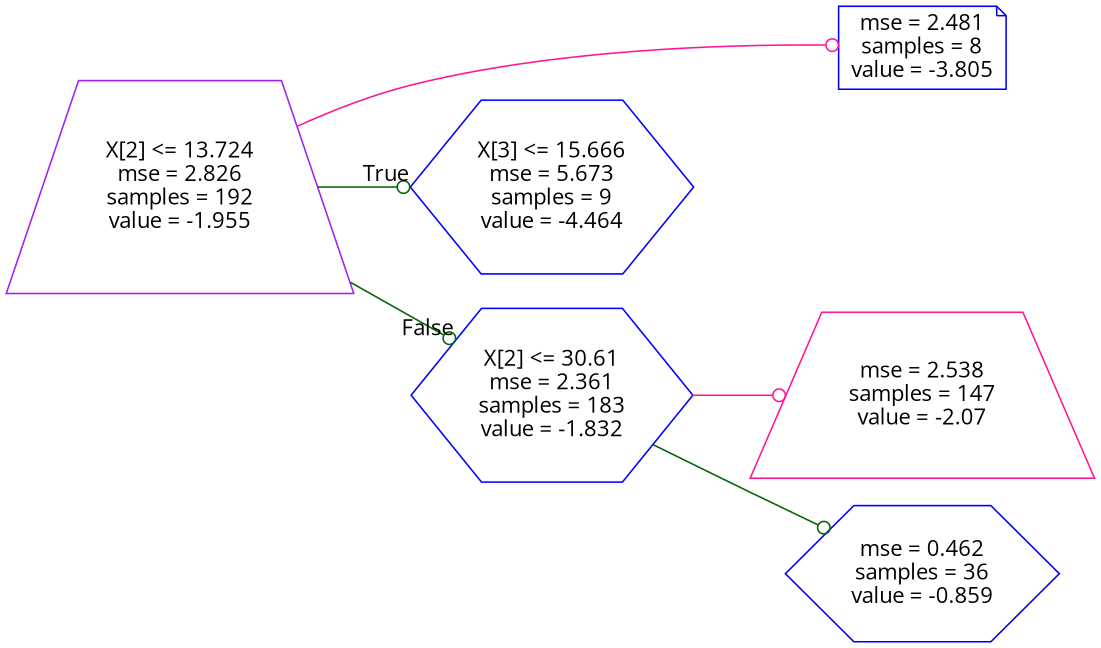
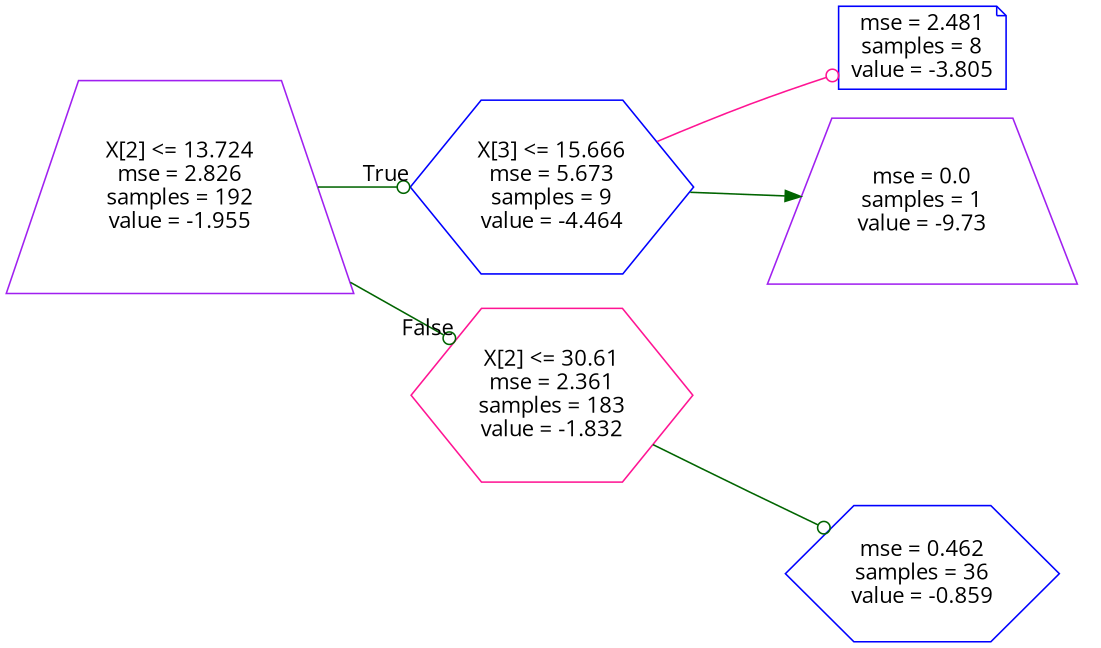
  digraph {
    fontname="Open Sans"
    rankdir=LR
    node [color=blue fontname="Open Sans" shape=trapezium]
    edge [arrowhead=odot color=darkgreen fontname="Open Sans"]
    n1 [color=purple label="X[2] <= 13.724\nmse = 2.826\nsamples = 192\nvalue = -1.955"]
    n2 [label="X[3] <= 15.666\nmse = 5.673\nsamples = 9\nvalue = -4.464" shape=hexagon]
-   n3 [label="X[2] <= 30.61\nmse = 2.361\nsamples = 183\nvalue = -1.832" shape=hexagon]
+   n3 [color=deeppink label="X[2] <= 30.61\nmse = 2.361\nsamples = 183\nvalue = -1.832" shape=hexagon]
    n4 [label="mse = 2.481\nsamples = 8\nvalue = -3.805" shape=note]
-   n6 [color=deeppink label="mse = 2.538\nsamples = 147\nvalue = -2.07"]
+   n5 [color=purple label="mse = 0.0\nsamples = 1\nvalue = -9.73"]
    n7 [label="mse = 0.462\nsamples = 36\nvalue = -0.859" shape=hexagon]
    n1 -> n2 [headlabel=True labelangle=45 labeldistance=2.5]
    n1 -> n3 [headlabel=False labelangle=-45 labeldistance=2.5]
-   n1 -> n4 [color=deeppink]
-   n3 -> n6 [color=deeppink]
+   n2 -> n4 [color=deeppink]
+   n2 -> n5 [arrowhead=normal]
    n3 -> n7
  }
